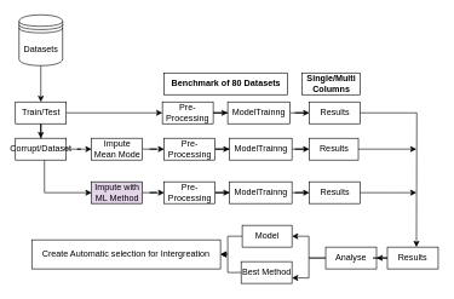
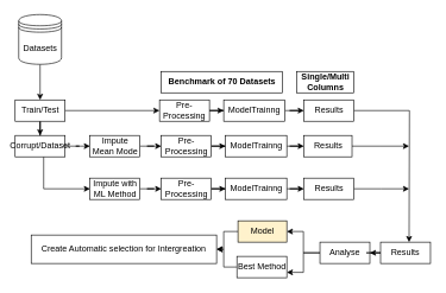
  <mxCell id="0" />
  <mxCell id="1" parent="0" />
  <mxCell id="2" style="edgeStyle=orthogonalEdgeStyle;rounded=0;orthogonalLoop=1;jettySize=auto;html=1;" edge="1" parent="1" source="3" target="15"><mxGeometry relative="1" as="geometry" /></mxCell>
  <mxCell id="3" value="Datasets" style="shape=datastore;whiteSpace=wrap;html=1;" vertex="1" parent="1"><mxGeometry x="25.5" y="20" width="60" height="70" as="geometry" /></mxCell>
  <mxCell id="4" style="edgeStyle=orthogonalEdgeStyle;rounded=0;orthogonalLoop=1;jettySize=auto;html=1;" edge="1" parent="1" source="6" target="25"><mxGeometry relative="1" as="geometry"><Array as="points"><mxPoint x="60.5" y="265" /></Array></mxGeometry></mxCell>
  <mxCell id="5" style="edgeStyle=orthogonalEdgeStyle;rounded=0;orthogonalLoop=1;jettySize=auto;html=1;" edge="1" parent="1" source="6" target="17"><mxGeometry relative="1" as="geometry" /></mxCell>
  <mxCell id="6" value="Corrupt/Dataset" style="rounded=0;whiteSpace=wrap;html=1;" vertex="1" parent="1"><mxGeometry x="20.5" y="190" width="70" height="30" as="geometry" /></mxCell>
  <mxCell id="7" style="edgeStyle=orthogonalEdgeStyle;rounded=0;orthogonalLoop=1;jettySize=auto;html=1;" edge="1" parent="1" source="8" target="28"><mxGeometry relative="1" as="geometry" /></mxCell>
  <mxCell id="8" value="Pre-Processing" style="rounded=0;whiteSpace=wrap;html=1;" vertex="1" parent="1"><mxGeometry x="225.5" y="190" width="70" height="30" as="geometry" /></mxCell>
  <mxCell id="9" style="edgeStyle=orthogonalEdgeStyle;rounded=0;orthogonalLoop=1;jettySize=auto;html=1;entryX=0;entryY=0.5;entryDx=0;entryDy=0;" edge="1" parent="1" source="10" target="30"><mxGeometry relative="1" as="geometry" /></mxCell>
  <mxCell id="10" value="ModelTrainng" style="rounded=0;whiteSpace=wrap;html=1;" vertex="1" parent="1"><mxGeometry x="313" y="140" width="86" height="30" as="geometry" /></mxCell>
  <mxCell id="11" style="edgeStyle=orthogonalEdgeStyle;rounded=0;orthogonalLoop=1;jettySize=auto;html=1;" edge="1" parent="1" source="12"><mxGeometry relative="1" as="geometry"><mxPoint x="573" y="205" as="targetPoint" /></mxGeometry></mxCell>
  <mxCell id="12" value="Results" style="rounded=0;whiteSpace=wrap;html=1;" vertex="1" parent="1"><mxGeometry x="425.5" y="190" width="67.5" height="30" as="geometry" /></mxCell>
  <mxCell id="13" style="edgeStyle=orthogonalEdgeStyle;rounded=0;orthogonalLoop=1;jettySize=auto;html=1;entryX=0.5;entryY=0;entryDx=0;entryDy=0;" edge="1" parent="1" source="15" target="6"><mxGeometry relative="1" as="geometry" /></mxCell>
  <mxCell id="14" style="edgeStyle=orthogonalEdgeStyle;rounded=0;orthogonalLoop=1;jettySize=auto;html=1;entryX=0;entryY=0.5;entryDx=0;entryDy=0;" edge="1" parent="1" source="15" target="32"><mxGeometry relative="1" as="geometry" /></mxCell>
  <mxCell id="15" value="Train/Test" style="rounded=0;whiteSpace=wrap;html=1;" vertex="1" parent="1"><mxGeometry x="20.5" y="140" width="70" height="30" as="geometry" /></mxCell>
  <mxCell id="16" style="edgeStyle=orthogonalEdgeStyle;rounded=0;orthogonalLoop=1;jettySize=auto;html=1;" edge="1" parent="1" source="17" target="8"><mxGeometry relative="1" as="geometry" /></mxCell>
  <mxCell id="17" value="Impute Mean Mode" style="rounded=0;whiteSpace=wrap;html=1;" vertex="1" parent="1"><mxGeometry x="125.5" y="190" width="70" height="30" as="geometry" /></mxCell>
  <mxCell id="18" style="edgeStyle=orthogonalEdgeStyle;rounded=0;orthogonalLoop=1;jettySize=auto;html=1;entryX=0;entryY=0.5;entryDx=0;entryDy=0;" edge="1" parent="1" source="19" target="21"><mxGeometry relative="1" as="geometry" /></mxCell>
  <mxCell id="19" value="Pre-Processing" style="rounded=0;whiteSpace=wrap;html=1;" vertex="1" parent="1"><mxGeometry x="225.5" y="250" width="70" height="30" as="geometry" /></mxCell>
  <mxCell id="20" style="edgeStyle=orthogonalEdgeStyle;rounded=0;orthogonalLoop=1;jettySize=auto;html=1;" edge="1" parent="1" source="21" target="23"><mxGeometry relative="1" as="geometry" /></mxCell>
  <mxCell id="21" value="ModelTrainng" style="rounded=0;whiteSpace=wrap;html=1;" vertex="1" parent="1"><mxGeometry x="315.5" y="250" width="86" height="30" as="geometry" /></mxCell>
  <mxCell id="22" style="edgeStyle=orthogonalEdgeStyle;rounded=0;orthogonalLoop=1;jettySize=auto;html=1;" edge="1" parent="1" source="23"><mxGeometry relative="1" as="geometry"><mxPoint x="573" y="265" as="targetPoint" /></mxGeometry></mxCell>
  <mxCell id="23" value="Results" style="rounded=0;whiteSpace=wrap;html=1;" vertex="1" parent="1"><mxGeometry x="425.5" y="250" width="70" height="30" as="geometry" /></mxCell>
  <mxCell id="24" style="edgeStyle=orthogonalEdgeStyle;rounded=0;orthogonalLoop=1;jettySize=auto;html=1;" edge="1" parent="1" source="25" target="19"><mxGeometry relative="1" as="geometry" /></mxCell>
- <mxCell id="25" value="Impute with ML Method" style="rounded=0;whiteSpace=wrap;html=1;fillColor=#e1d5e7;" vertex="1" parent="1"><mxGeometry x="125.5" y="250" width="70" height="30" as="geometry" /></mxCell>
- <mxCell id="26" value="&lt;b&gt;Benchmark of 80 Datasets&lt;/b&gt;" style="rounded=0;whiteSpace=wrap;html=1;" vertex="1" parent="1"><mxGeometry x="225.5" y="100" width="170" height="30" as="geometry" /></mxCell>
+ <mxCell id="25" value="Impute with ML Method" style="rounded=0;whiteSpace=wrap;html=1;" vertex="1" parent="1"><mxGeometry x="125.5" y="250" width="70" height="30" as="geometry" /></mxCell>
+ <mxCell id="26" value="&lt;b&gt;Benchmark of 70 Datasets&lt;/b&gt;" style="rounded=0;whiteSpace=wrap;html=1;" vertex="1" parent="1"><mxGeometry x="225.5" y="100" width="170" height="30" as="geometry" /></mxCell>
  <mxCell id="27" style="edgeStyle=orthogonalEdgeStyle;rounded=0;orthogonalLoop=1;jettySize=auto;html=1;" edge="1" parent="1" source="28" target="12"><mxGeometry relative="1" as="geometry" /></mxCell>
  <mxCell id="28" value="ModelTrainng" style="rounded=0;whiteSpace=wrap;html=1;" vertex="1" parent="1"><mxGeometry x="315.5" y="190" width="86" height="30" as="geometry" /></mxCell>
  <mxCell id="29" style="edgeStyle=orthogonalEdgeStyle;rounded=0;orthogonalLoop=1;jettySize=auto;html=1;" edge="1" parent="1" source="30"><mxGeometry relative="1" as="geometry"><mxPoint x="573" y="340" as="targetPoint" /></mxGeometry></mxCell>
  <mxCell id="30" value="Results" style="rounded=0;whiteSpace=wrap;html=1;" vertex="1" parent="1"><mxGeometry x="425.5" y="140" width="70" height="30" as="geometry" /></mxCell>
  <mxCell id="31" style="edgeStyle=orthogonalEdgeStyle;rounded=0;orthogonalLoop=1;jettySize=auto;html=1;" edge="1" parent="1" source="32" target="10"><mxGeometry relative="1" as="geometry" /></mxCell>
  <mxCell id="32" value="Pre-Processing" style="rounded=0;whiteSpace=wrap;html=1;" vertex="1" parent="1"><mxGeometry x="223" y="140" width="70" height="30" as="geometry" /></mxCell>
  <mxCell id="33" style="edgeStyle=orthogonalEdgeStyle;rounded=0;orthogonalLoop=1;jettySize=auto;html=1;entryX=1;entryY=0.5;entryDx=0;entryDy=0;" edge="1" parent="1" source="35" target="39"><mxGeometry relative="1" as="geometry" /></mxCell>
  <mxCell id="34" style="edgeStyle=orthogonalEdgeStyle;rounded=0;orthogonalLoop=1;jettySize=auto;html=1;exitX=0;exitY=0.5;exitDx=0;exitDy=0;entryX=1;entryY=0.75;entryDx=0;entryDy=0;" edge="1" parent="1" source="35" target="42"><mxGeometry relative="1" as="geometry" /></mxCell>
  <mxCell id="35" value="Analyse" style="rounded=0;whiteSpace=wrap;html=1;" vertex="1" parent="1"><mxGeometry x="448" y="340" width="70" height="30" as="geometry" /></mxCell>
  <mxCell id="36" style="edgeStyle=orthogonalEdgeStyle;rounded=0;orthogonalLoop=1;jettySize=auto;html=1;entryX=1;entryY=0.5;entryDx=0;entryDy=0;" edge="1" parent="1" source="37" target="35"><mxGeometry relative="1" as="geometry" /></mxCell>
  <mxCell id="37" value="Results" style="rounded=0;whiteSpace=wrap;html=1;" vertex="1" parent="1"><mxGeometry x="533" y="340" width="70" height="30" as="geometry" /></mxCell>
  <mxCell id="38" style="edgeStyle=orthogonalEdgeStyle;rounded=0;orthogonalLoop=1;jettySize=auto;html=1;entryX=1;entryY=0.5;entryDx=0;entryDy=0;" edge="1" parent="1" source="39" target="43"><mxGeometry relative="1" as="geometry" /></mxCell>
- <mxCell id="39" value="Model" style="rounded=0;whiteSpace=wrap;html=1;" vertex="1" parent="1"><mxGeometry x="333" y="310" width="68.5" height="30" as="geometry" /></mxCell>
+ <mxCell id="39" value="Model" style="rounded=0;whiteSpace=wrap;html=1;fillColor=#fff2cc;" vertex="1" parent="1"><mxGeometry x="333" y="310" width="68.5" height="30" as="geometry" /></mxCell>
  <mxCell id="40" value="&lt;b&gt;Single/Multi Columns&lt;br&gt;&lt;/b&gt;" style="rounded=0;whiteSpace=wrap;html=1;" vertex="1" parent="1"><mxGeometry x="415.5" y="100" width="80" height="30" as="geometry" /></mxCell>
  <mxCell id="41" style="edgeStyle=orthogonalEdgeStyle;rounded=0;orthogonalLoop=1;jettySize=auto;html=1;entryX=1;entryY=0.5;entryDx=0;entryDy=0;" edge="1" parent="1" source="42" target="43"><mxGeometry relative="1" as="geometry"><Array as="points"><mxPoint x="313" y="375" /><mxPoint x="313" y="350" /></Array></mxGeometry></mxCell>
  <mxCell id="42" value="Best Method" style="rounded=0;whiteSpace=wrap;html=1;" vertex="1" parent="1"><mxGeometry x="331.5" y="360" width="70" height="30" as="geometry" /></mxCell>
  <mxCell id="43" value="Create Automatic selection for Intergreation " style="rounded=0;whiteSpace=wrap;html=1;" vertex="1" parent="1"><mxGeometry x="43" y="330" width="260" height="40" as="geometry" /></mxCell>
